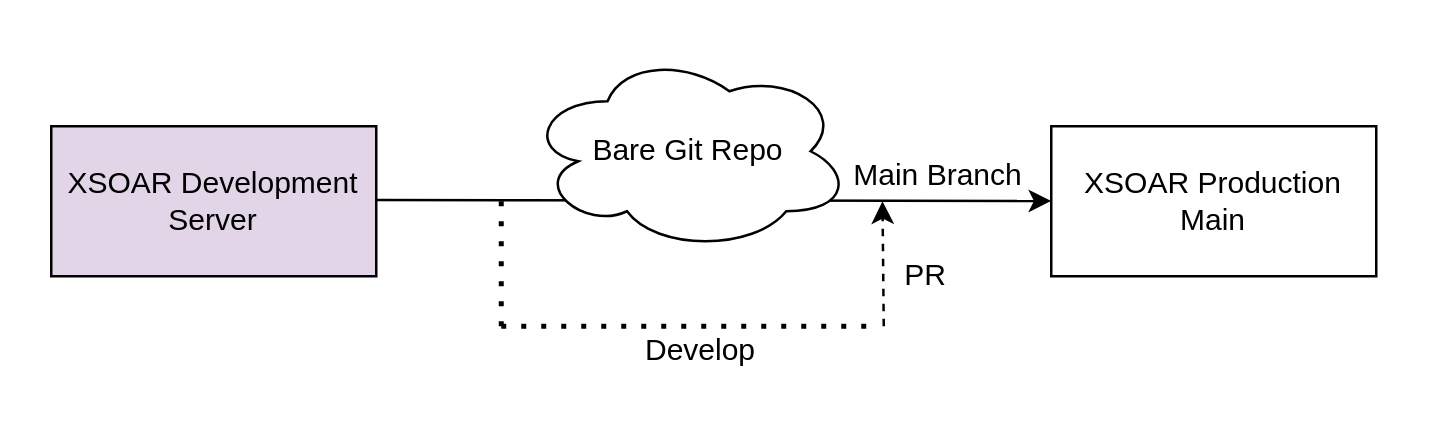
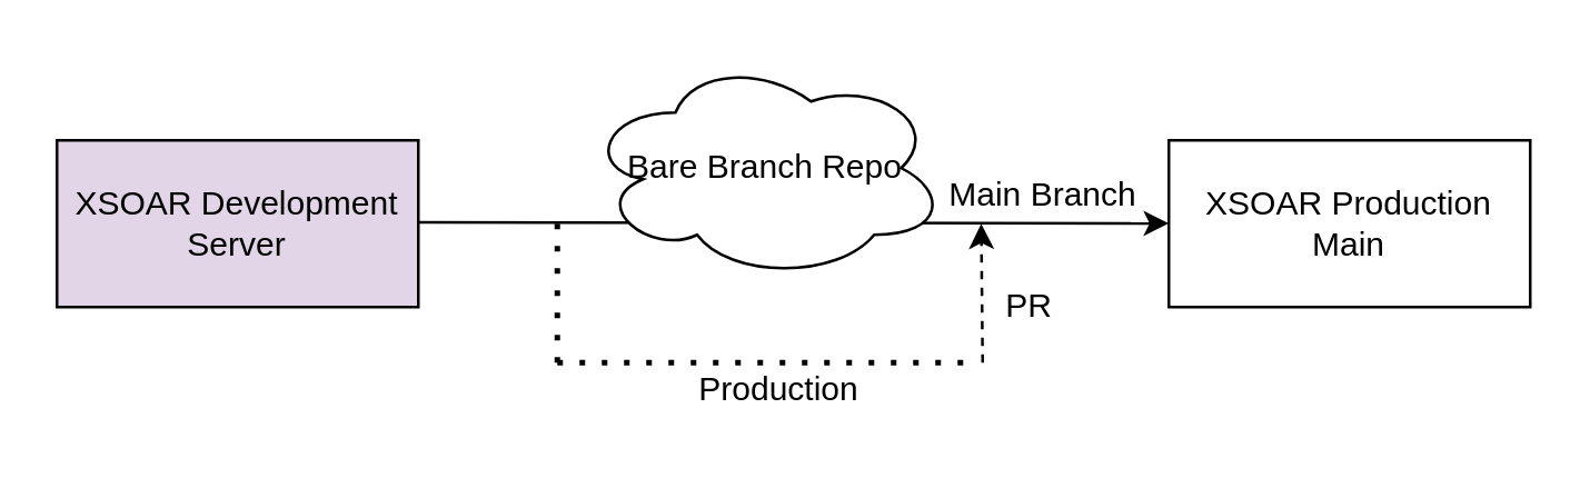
  <mxCell id="0" />
  <mxCell id="1" parent="0" />
  <mxCell id="2" value="XSOAR Development Server" style="rounded=0;whiteSpace=wrap;html=1;fillColor=#e1d5e7;" vertex="1" parent="1"><mxGeometry x="20" y="50" width="130" height="60" as="geometry" /></mxCell>
  <mxCell id="3" value="XSOAR Production Main" style="rounded=0;whiteSpace=wrap;html=1;" vertex="1" parent="1"><mxGeometry x="420" y="50" width="130" height="60" as="geometry" /></mxCell>
  <mxCell id="4" value="" style="endArrow=classic;html=1;" edge="1" parent="1" target="3"><mxGeometry width="50" height="50" relative="1" as="geometry"><mxPoint x="150" y="79.5" as="sourcePoint" /><mxPoint x="210" y="79.5" as="targetPoint" /></mxGeometry></mxCell>
- <mxCell id="5" value="Bare Git Repo" style="ellipse;shape=cloud;whiteSpace=wrap;html=1;" vertex="1" parent="1"><mxGeometry x="210" y="20" width="130" height="80" as="geometry" /></mxCell>
+ <mxCell id="5" value="Bare Branch Repo" style="ellipse;shape=cloud;whiteSpace=wrap;html=1;" vertex="1" parent="1"><mxGeometry x="210" y="20" width="130" height="80" as="geometry" /></mxCell>
  <mxCell id="6" value="Main Branch" style="text;html=1;strokeColor=none;fillColor=none;align=center;verticalAlign=middle;whiteSpace=wrap;rounded=0;" vertex="1" parent="1"><mxGeometry x="330" y="60" width="90" height="20" as="geometry" /></mxCell>
- <mxCell id="7" value="Develop" style="text;html=1;strokeColor=none;fillColor=none;align=center;verticalAlign=middle;whiteSpace=wrap;rounded=0;" vertex="1" parent="1"><mxGeometry x="210" y="130" width="140" height="20" as="geometry" /></mxCell>
+ <mxCell id="7" value="Production" style="text;html=1;strokeColor=none;fillColor=none;align=center;verticalAlign=middle;whiteSpace=wrap;rounded=0;" vertex="1" parent="1"><mxGeometry x="210" y="130" width="140" height="20" as="geometry" /></mxCell>
  <mxCell id="8" value="" style="endArrow=none;dashed=1;html=1;dashPattern=1 3;strokeWidth=2;" edge="1" parent="1"><mxGeometry width="50" height="50" relative="1" as="geometry"><mxPoint x="200" y="80" as="sourcePoint" /><mxPoint x="200" y="130" as="targetPoint" /></mxGeometry></mxCell>
  <mxCell id="9" value="" style="endArrow=none;dashed=1;html=1;dashPattern=1 3;strokeWidth=2;" edge="1" parent="1"><mxGeometry width="50" height="50" relative="1" as="geometry"><mxPoint x="200" y="130" as="sourcePoint" /><mxPoint x="350" y="130" as="targetPoint" /></mxGeometry></mxCell>
  <mxCell id="10" value="" style="endArrow=classic;html=1;strokeColor=#000000;dashed=1;entryX=0.25;entryY=1;entryDx=0;entryDy=0;" edge="1" parent="1" target="6"><mxGeometry width="50" height="50" relative="1" as="geometry"><mxPoint x="353" y="130" as="sourcePoint" /><mxPoint x="400" y="80" as="targetPoint" /></mxGeometry></mxCell>
  <mxCell id="11" value="PR" style="text;html=1;strokeColor=none;fillColor=none;align=center;verticalAlign=middle;whiteSpace=wrap;rounded=0;" vertex="1" parent="1"><mxGeometry x="350" y="100" width="40" height="20" as="geometry" /></mxCell>
